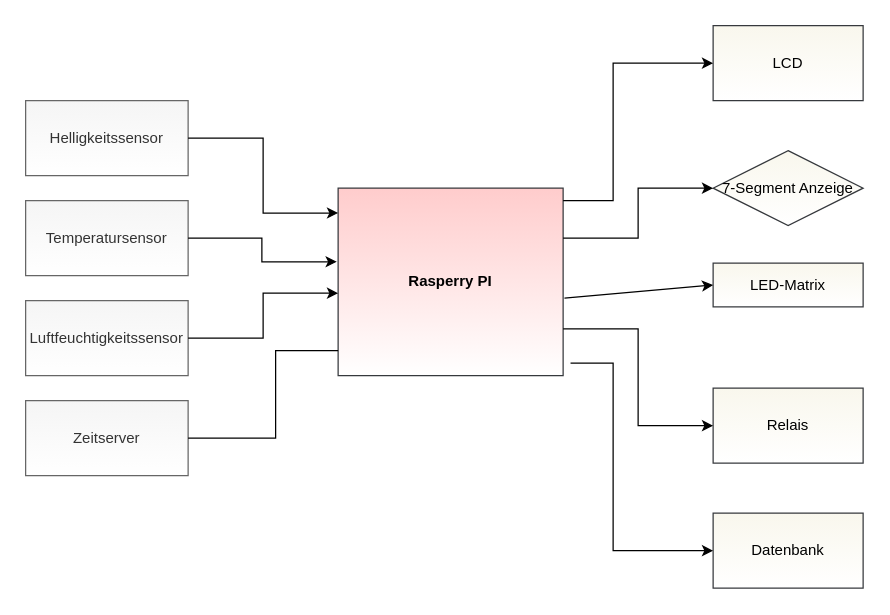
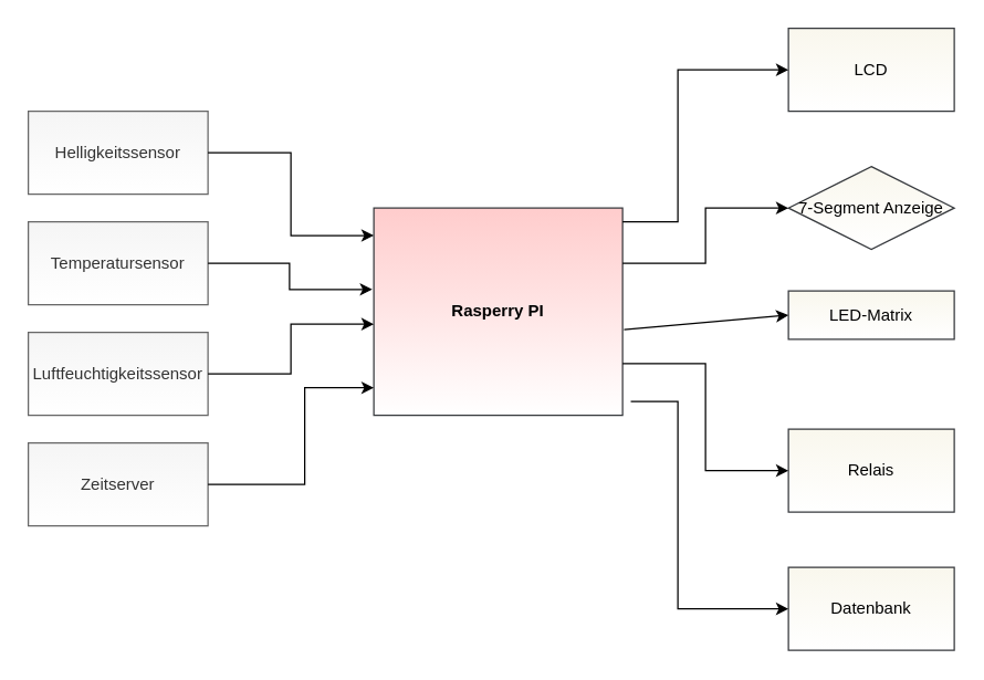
  <mxCell id="0" />
  <mxCell id="1" parent="0" />
  <mxCell id="2" value="&lt;b&gt;Rasperry PI&lt;/b&gt;" style="rounded=0;whiteSpace=wrap;html=1;fillColor=#ffcccc;strokeColor=#36393d;gradientColor=#ffffff;" parent="1" vertex="1"><mxGeometry x="270" y="150" width="180" height="150" as="geometry" /></mxCell>
  <mxCell id="3" value="Helligkeitssensor" style="rounded=0;whiteSpace=wrap;html=1;fillColor=#f5f5f5;fontColor=#333333;strokeColor=#666666;gradientColor=#ffffff;" parent="1" vertex="1"><mxGeometry x="20" y="80" width="130" height="60" as="geometry" /></mxCell>
  <mxCell id="4" value="Zeitserver" style="rounded=0;whiteSpace=wrap;html=1;fillColor=#f5f5f5;fontColor=#333333;strokeColor=#666666;gradientColor=#ffffff;" parent="1" vertex="1"><mxGeometry x="20" y="320" width="130" height="60" as="geometry" /></mxCell>
  <mxCell id="5" value="Temperatursensor" style="rounded=0;whiteSpace=wrap;html=1;fillColor=#f5f5f5;fontColor=#333333;strokeColor=#666666;gradientColor=#ffffff;" parent="1" vertex="1"><mxGeometry x="20" y="160" width="130" height="60" as="geometry" /></mxCell>
  <mxCell id="6" value="Luftfeuchtigkeitssensor" style="rounded=0;whiteSpace=wrap;html=1;fillColor=#f5f5f5;fontColor=#333333;strokeColor=#666666;gradientColor=#ffffff;" parent="1" vertex="1"><mxGeometry x="20" y="240" width="130" height="60" as="geometry" /></mxCell>
  <mxCell id="7" value="Relais" style="rounded=0;whiteSpace=wrap;html=1;fillColor=#f9f7ed;strokeColor=#36393d;gradientColor=#ffffff;" parent="1" vertex="1"><mxGeometry x="570" y="310" width="120" height="60" as="geometry" /></mxCell>
  <mxCell id="8" value="LED-Matrix" style="rounded=0;whiteSpace=wrap;html=1;fillColor=#f9f7ed;strokeColor=#36393d;gradientColor=#ffffff;" parent="1" vertex="1"><mxGeometry x="570" y="210" width="120" height="35" as="geometry" /></mxCell>
  <mxCell id="9" value="7-Segment Anzeige" style="rhombus;whiteSpace=wrap;html=1;fillColor=#f9f7ed;strokeColor=#36393d;gradientColor=#ffffff;" parent="1" vertex="1"><mxGeometry x="570" y="120" width="120" height="60" as="geometry" /></mxCell>
  <mxCell id="10" value="LCD" style="rounded=0;whiteSpace=wrap;html=1;fillColor=#f9f7ed;strokeColor=#36393d;gradientColor=#ffffff;" parent="1" vertex="1"><mxGeometry x="570" y="20" width="120" height="60" as="geometry" /></mxCell>
  <mxCell id="11" value="Datenbank" style="rounded=0;whiteSpace=wrap;html=1;fillColor=#f9f7ed;strokeColor=#36393d;gradientColor=#ffffff;" parent="1" vertex="1"><mxGeometry x="570" y="410" width="120" height="60" as="geometry" /></mxCell>
- <mxCell id="12" value="" style="edgeStyle=elbowEdgeStyle;elbow=horizontal;endArrow=none;html=1;rounded=0;entryX=0;entryY=0.867;entryDx=0;entryDy=0;entryPerimeter=0;exitX=1;exitY=0.5;exitDx=0;exitDy=0;" edge="1" parent="1" source="4" target="2"><mxGeometry width="50" height="50" relative="1" as="geometry"><mxPoint x="160" y="350" as="sourcePoint" /><mxPoint x="210" y="300" as="targetPoint" /><Array as="points"><mxPoint x="220" y="310" /></Array></mxGeometry></mxCell>
+ <mxCell id="12" value="" style="edgeStyle=elbowEdgeStyle;elbow=horizontal;endArrow=classic;html=1;rounded=0;entryX=0;entryY=0.867;entryDx=0;entryDy=0;entryPerimeter=0;exitX=1;exitY=0.5;exitDx=0;exitDy=0;" edge="1" parent="1" source="4" target="2"><mxGeometry width="50" height="50" relative="1" as="geometry"><mxPoint x="160" y="350" as="sourcePoint" /><mxPoint x="210" y="300" as="targetPoint" /><Array as="points"><mxPoint x="220" y="310" /></Array></mxGeometry></mxCell>
  <mxCell id="13" value="" style="edgeStyle=elbowEdgeStyle;elbow=horizontal;endArrow=classic;html=1;rounded=0;" edge="1" parent="1"><mxGeometry width="50" height="50" relative="1" as="geometry"><mxPoint x="150" y="270" as="sourcePoint" /><mxPoint x="270" y="234" as="targetPoint" /></mxGeometry></mxCell>
  <mxCell id="14" value="" style="edgeStyle=elbowEdgeStyle;elbow=horizontal;endArrow=classic;html=1;rounded=0;entryX=-0.006;entryY=0.393;entryDx=0;entryDy=0;entryPerimeter=0;" edge="1" parent="1" target="2"><mxGeometry width="50" height="50" relative="1" as="geometry"><mxPoint x="150" y="190" as="sourcePoint" /><mxPoint x="200" y="140" as="targetPoint" /></mxGeometry></mxCell>
  <mxCell id="15" value="" style="edgeStyle=elbowEdgeStyle;elbow=horizontal;endArrow=classic;html=1;rounded=0;entryX=0;entryY=0.133;entryDx=0;entryDy=0;entryPerimeter=0;exitX=1;exitY=0.5;exitDx=0;exitDy=0;" edge="1" parent="1" source="3" target="2"><mxGeometry width="50" height="50" relative="1" as="geometry"><mxPoint x="140" y="120" as="sourcePoint" /><mxPoint x="190" y="70" as="targetPoint" /></mxGeometry></mxCell>
  <mxCell id="16" value="" style="edgeStyle=elbowEdgeStyle;elbow=horizontal;endArrow=classic;html=1;rounded=0;entryX=0;entryY=0.5;entryDx=0;entryDy=0;" edge="1" parent="1" target="10"><mxGeometry width="50" height="50" relative="1" as="geometry"><mxPoint x="450" y="160" as="sourcePoint" /><mxPoint x="490" y="110" as="targetPoint" /><Array as="points"><mxPoint x="490" y="110" /></Array></mxGeometry></mxCell>
  <mxCell id="17" value="" style="edgeStyle=elbowEdgeStyle;elbow=horizontal;endArrow=classic;html=1;rounded=0;entryX=0;entryY=0.5;entryDx=0;entryDy=0;" edge="1" parent="1" target="9"><mxGeometry width="50" height="50" relative="1" as="geometry"><mxPoint x="450" y="190" as="sourcePoint" /><mxPoint x="500" y="140" as="targetPoint" /></mxGeometry></mxCell>
  <mxCell id="18" value="" style="edgeStyle=elbowEdgeStyle;elbow=horizontal;endArrow=classic;html=1;rounded=0;exitX=1;exitY=0.75;exitDx=0;exitDy=0;" edge="1" parent="1" source="2"><mxGeometry width="50" height="50" relative="1" as="geometry"><mxPoint x="520" y="390" as="sourcePoint" /><mxPoint x="570" y="340" as="targetPoint" /></mxGeometry></mxCell>
  <mxCell id="19" value="" style="edgeStyle=elbowEdgeStyle;elbow=horizontal;endArrow=classic;html=1;rounded=0;exitX=1.033;exitY=0.933;exitDx=0;exitDy=0;exitPerimeter=0;" edge="1" parent="1" source="2"><mxGeometry width="50" height="50" relative="1" as="geometry"><mxPoint x="520" y="490" as="sourcePoint" /><mxPoint x="570" y="440" as="targetPoint" /><Array as="points"><mxPoint x="490" y="360" /></Array></mxGeometry></mxCell>
  <mxCell id="20" value="" style="endArrow=classic;html=1;rounded=0;entryX=0;entryY=0.5;entryDx=0;entryDy=0;exitX=1.006;exitY=0.587;exitDx=0;exitDy=0;exitPerimeter=0;" edge="1" parent="1" source="2" target="8"><mxGeometry width="50" height="50" relative="1" as="geometry"><mxPoint x="450" y="230" as="sourcePoint" /><mxPoint x="500" y="180" as="targetPoint" /></mxGeometry></mxCell>
